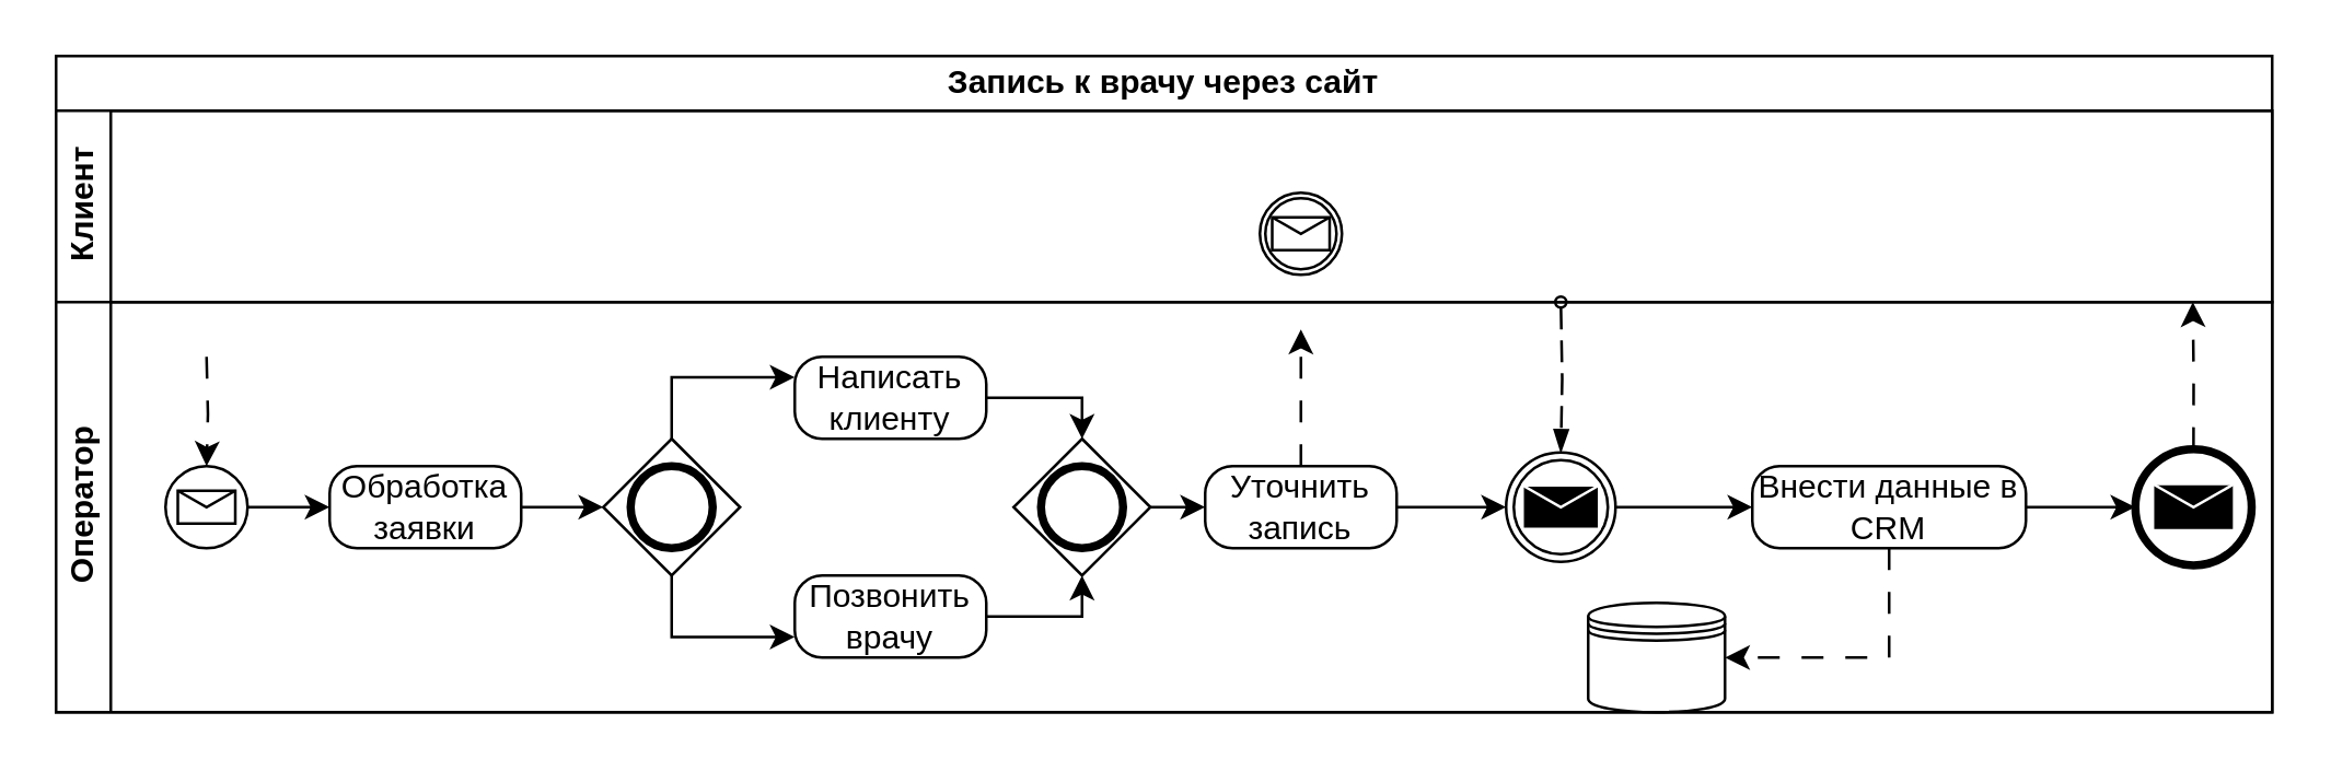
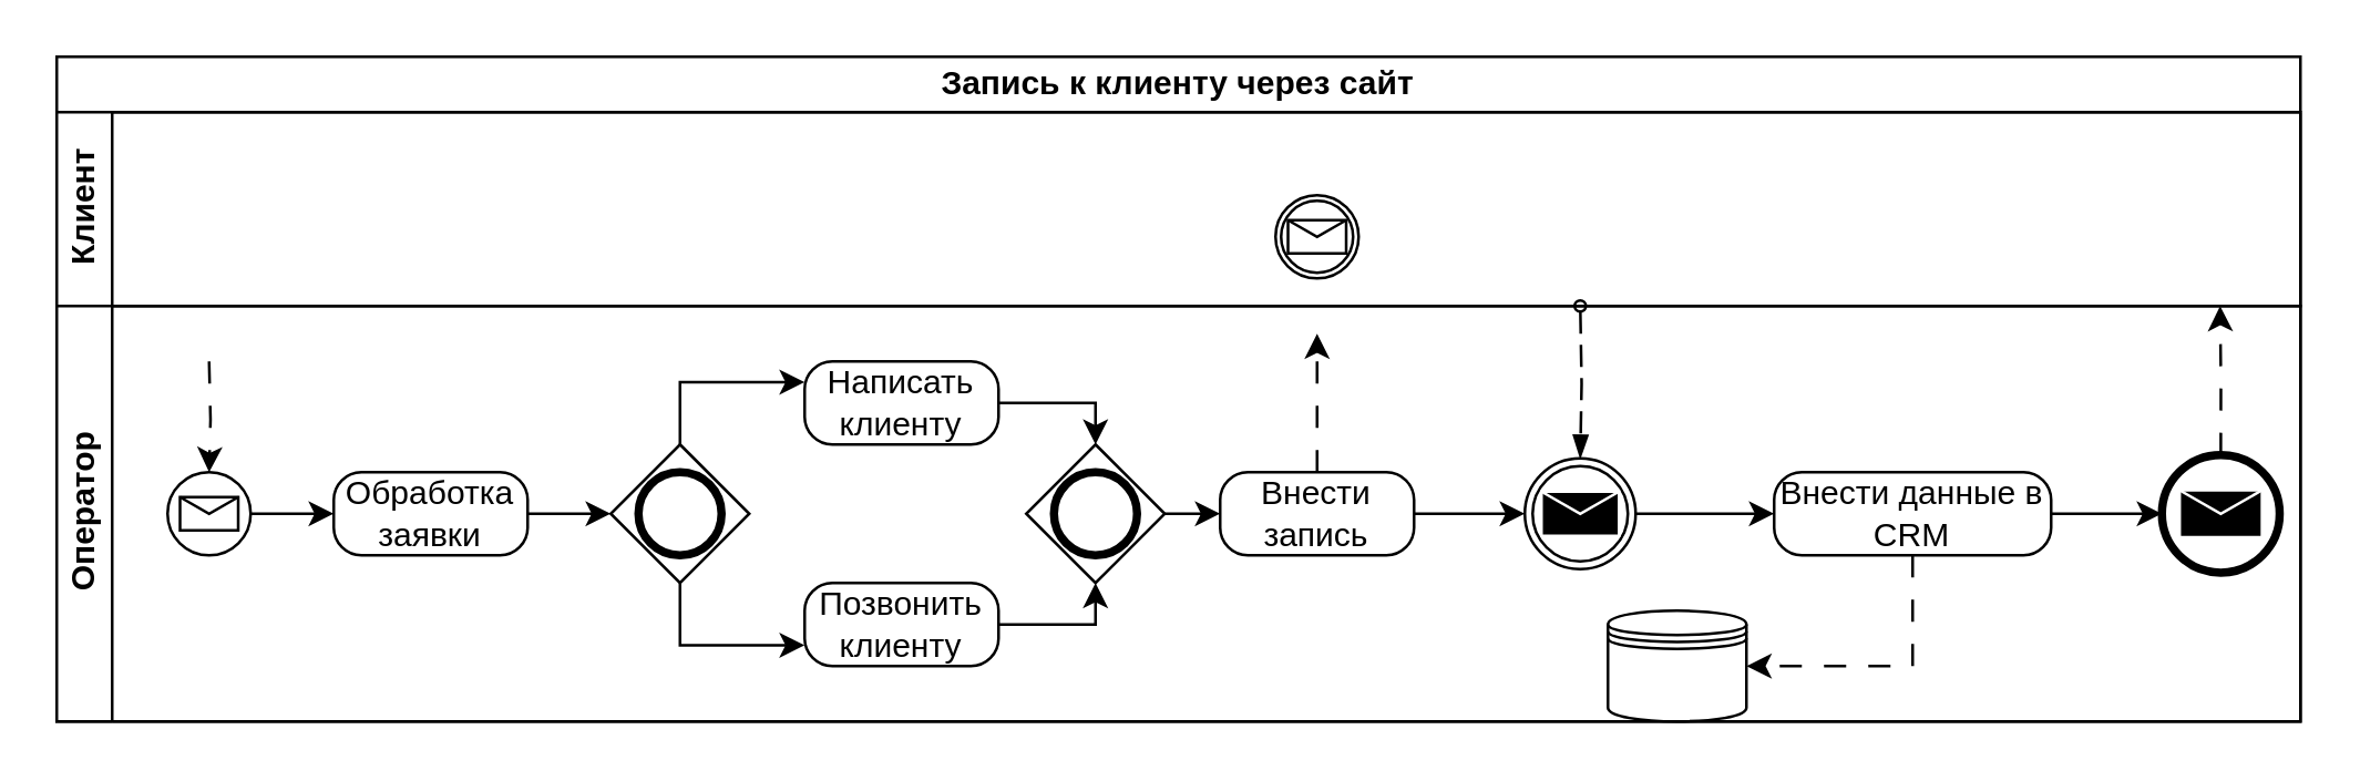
  <mxCell id="0" />
  <mxCell id="1" parent="0" />
- <mxCell id="2" value="Запись к врачу через сайт" style="swimlane;html=1;childLayout=stackLayout;resizeParent=1;resizeParentMax=0;horizontal=1;startSize=20;horizontalStack=0;whiteSpace=wrap;" parent="1" vertex="1"><mxGeometry x="20" y="20" width="810" height="240" as="geometry" /></mxCell>
+ <mxCell id="2" value="Запись к клиенту через сайт" style="swimlane;html=1;childLayout=stackLayout;resizeParent=1;resizeParentMax=0;horizontal=1;startSize=20;horizontalStack=0;whiteSpace=wrap;" parent="1" vertex="1"><mxGeometry x="20" y="20" width="810" height="240" as="geometry" /></mxCell>
  <mxCell id="3" value="Клиент" style="swimlane;html=1;startSize=20;horizontal=0;" parent="2" vertex="1"><mxGeometry y="20" width="810" height="70" as="geometry" /></mxCell>
  <mxCell id="4" value="" style="points=[[0.145,0.145,0],[0.5,0,0],[0.855,0.145,0],[1,0.5,0],[0.855,0.855,0],[0.5,1,0],[0.145,0.855,0],[0,0.5,0]];shape=mxgraph.bpmn.event;html=1;verticalLabelPosition=bottom;labelBackgroundColor=#ffffff;verticalAlign=top;align=center;perimeter=ellipsePerimeter;outlineConnect=0;aspect=fixed;outline=boundInt;symbol=message;" parent="3" vertex="1"><mxGeometry x="440" y="30" width="30" height="30" as="geometry" /></mxCell>
  <mxCell id="5" value="Оператор" style="swimlane;html=1;startSize=20;horizontal=0;" parent="2" vertex="1"><mxGeometry y="90" width="810" height="150" as="geometry" /></mxCell>
  <mxCell id="6" style="edgeStyle=orthogonalEdgeStyle;rounded=0;orthogonalLoop=1;jettySize=auto;html=1;dashed=1;dashPattern=8 8;entryX=0.5;entryY=0;entryDx=0;entryDy=0;entryPerimeter=0;" parent="5" target="7" edge="1"><mxGeometry relative="1" as="geometry"><mxPoint x="55" y="-20" as="targetPoint" /><mxPoint x="55" y="20" as="sourcePoint" /></mxGeometry></mxCell>
  <mxCell id="7" value="" style="points=[[0.145,0.145,0],[0.5,0,0],[0.855,0.145,0],[1,0.5,0],[0.855,0.855,0],[0.5,1,0],[0.145,0.855,0],[0,0.5,0]];shape=mxgraph.bpmn.event;html=1;verticalLabelPosition=bottom;labelBackgroundColor=#ffffff;verticalAlign=top;align=center;perimeter=ellipsePerimeter;outlineConnect=0;aspect=fixed;outline=standard;symbol=message;" parent="5" vertex="1"><mxGeometry x="40" y="60" width="30" height="30" as="geometry" /></mxCell>
  <mxCell id="8" value="Обработка&lt;br&gt;заявки" style="points=[[0.25,0,0],[0.5,0,0],[0.75,0,0],[1,0.25,0],[1,0.5,0],[1,0.75,0],[0.75,1,0],[0.5,1,0],[0.25,1,0],[0,0.75,0],[0,0.5,0],[0,0.25,0]];shape=mxgraph.bpmn.task;whiteSpace=wrap;rectStyle=rounded;size=10;html=1;container=1;expand=0;collapsible=0;taskMarker=abstract;" parent="5" vertex="1"><mxGeometry x="100" y="60" width="70" height="30" as="geometry" /></mxCell>
  <mxCell id="9" value="Написать клиенту" style="points=[[0.25,0,0],[0.5,0,0],[0.75,0,0],[1,0.25,0],[1,0.5,0],[1,0.75,0],[0.75,1,0],[0.5,1,0],[0.25,1,0],[0,0.75,0],[0,0.5,0],[0,0.25,0]];shape=mxgraph.bpmn.task;whiteSpace=wrap;rectStyle=rounded;size=10;html=1;container=1;expand=0;collapsible=0;taskMarker=abstract;" parent="5" vertex="1"><mxGeometry x="270" y="20" width="70" height="30" as="geometry" /></mxCell>
- <mxCell id="10" value="Позвонить&lt;br&gt;врачу" style="points=[[0.25,0,0],[0.5,0,0],[0.75,0,0],[1,0.25,0],[1,0.5,0],[1,0.75,0],[0.75,1,0],[0.5,1,0],[0.25,1,0],[0,0.75,0],[0,0.5,0],[0,0.25,0]];shape=mxgraph.bpmn.task;whiteSpace=wrap;rectStyle=rounded;size=10;html=1;container=1;expand=0;collapsible=0;taskMarker=abstract;" parent="5" vertex="1"><mxGeometry x="270" y="100" width="70" height="30" as="geometry" /></mxCell>
+ <mxCell id="10" value="Позвонить&lt;br&gt;клиенту" style="points=[[0.25,0,0],[0.5,0,0],[0.75,0,0],[1,0.25,0],[1,0.5,0],[1,0.75,0],[0.75,1,0],[0.5,1,0],[0.25,1,0],[0,0.75,0],[0,0.5,0],[0,0.25,0]];shape=mxgraph.bpmn.task;whiteSpace=wrap;rectStyle=rounded;size=10;html=1;container=1;expand=0;collapsible=0;taskMarker=abstract;" parent="5" vertex="1"><mxGeometry x="270" y="100" width="70" height="30" as="geometry" /></mxCell>
  <mxCell id="11" value="" style="points=[[0.25,0.25,0],[0.5,0,0],[0.75,0.25,0],[1,0.5,0],[0.75,0.75,0],[0.5,1,0],[0.25,0.75,0],[0,0.5,0]];shape=mxgraph.bpmn.gateway2;html=1;verticalLabelPosition=bottom;labelBackgroundColor=#ffffff;verticalAlign=top;align=center;perimeter=rhombusPerimeter;outlineConnect=0;outline=end;symbol=general;" parent="5" vertex="1"><mxGeometry x="200" y="50" width="50" height="50" as="geometry" /></mxCell>
  <mxCell id="12" value="" style="points=[[0.25,0.25,0],[0.5,0,0],[0.75,0.25,0],[1,0.5,0],[0.75,0.75,0],[0.5,1,0],[0.25,0.75,0],[0,0.5,0]];shape=mxgraph.bpmn.gateway2;html=1;verticalLabelPosition=bottom;labelBackgroundColor=#ffffff;verticalAlign=top;align=center;perimeter=rhombusPerimeter;outlineConnect=0;outline=end;symbol=general;" parent="5" vertex="1"><mxGeometry x="350" y="50" width="50" height="50" as="geometry" /></mxCell>
- <mxCell id="13" value="Уточнить запись" style="points=[[0.25,0,0],[0.5,0,0],[0.75,0,0],[1,0.25,0],[1,0.5,0],[1,0.75,0],[0.75,1,0],[0.5,1,0],[0.25,1,0],[0,0.75,0],[0,0.5,0],[0,0.25,0]];shape=mxgraph.bpmn.task;whiteSpace=wrap;rectStyle=rounded;size=10;html=1;container=1;expand=0;collapsible=0;taskMarker=abstract;" parent="5" vertex="1"><mxGeometry x="420" y="60" width="70" height="30" as="geometry" /></mxCell>
+ <mxCell id="13" value="Внести запись" style="points=[[0.25,0,0],[0.5,0,0],[0.75,0,0],[1,0.25,0],[1,0.5,0],[1,0.75,0],[0.75,1,0],[0.5,1,0],[0.25,1,0],[0,0.75,0],[0,0.5,0],[0,0.25,0]];shape=mxgraph.bpmn.task;whiteSpace=wrap;rectStyle=rounded;size=10;html=1;container=1;expand=0;collapsible=0;taskMarker=abstract;" parent="5" vertex="1"><mxGeometry x="420" y="60" width="70" height="30" as="geometry" /></mxCell>
  <mxCell id="14" value="" style="points=[[0.145,0.145,0],[0.5,0,0],[0.855,0.145,0],[1,0.5,0],[0.855,0.855,0],[0.5,1,0],[0.145,0.855,0],[0,0.5,0]];shape=mxgraph.bpmn.event;html=1;verticalLabelPosition=bottom;labelBackgroundColor=#ffffff;verticalAlign=top;align=center;perimeter=ellipsePerimeter;outlineConnect=0;aspect=fixed;outline=throwing;symbol=message;" parent="5" vertex="1"><mxGeometry x="530" y="55" width="40" height="40" as="geometry" /></mxCell>
  <mxCell id="15" style="edgeStyle=orthogonalEdgeStyle;rounded=0;orthogonalLoop=1;jettySize=auto;html=1;exitX=0.5;exitY=1;exitDx=0;exitDy=0;exitPerimeter=0;entryX=1;entryY=0.5;entryDx=0;entryDy=0;dashed=1;dashPattern=8 8;" parent="5" source="16" target="17" edge="1"><mxGeometry relative="1" as="geometry" /></mxCell>
  <mxCell id="16" value="Внести данные в CRM" style="points=[[0.25,0,0],[0.5,0,0],[0.75,0,0],[1,0.25,0],[1,0.5,0],[1,0.75,0],[0.75,1,0],[0.5,1,0],[0.25,1,0],[0,0.75,0],[0,0.5,0],[0,0.25,0]];shape=mxgraph.bpmn.task;whiteSpace=wrap;rectStyle=rounded;size=10;html=1;container=1;expand=0;collapsible=0;taskMarker=abstract;" parent="5" vertex="1"><mxGeometry x="620" y="60" width="100" height="30" as="geometry" /></mxCell>
  <mxCell id="17" value="" style="shape=datastore;html=1;labelPosition=center;verticalLabelPosition=bottom;align=center;verticalAlign=top;" parent="5" vertex="1"><mxGeometry x="560" y="110" width="50" height="40" as="geometry" /></mxCell>
  <mxCell id="18" style="edgeStyle=orthogonalEdgeStyle;rounded=0;orthogonalLoop=1;jettySize=auto;html=1;exitX=1;exitY=0.5;exitDx=0;exitDy=0;exitPerimeter=0;entryX=0;entryY=0.5;entryDx=0;entryDy=0;entryPerimeter=0;" parent="5" source="14" target="16" edge="1"><mxGeometry relative="1" as="geometry" /></mxCell>
  <mxCell id="19" style="edgeStyle=orthogonalEdgeStyle;rounded=0;orthogonalLoop=1;jettySize=auto;html=1;exitX=0.5;exitY=0;exitDx=0;exitDy=0;exitPerimeter=0;dashed=1;dashPattern=8 8;" parent="5" source="20" edge="1"><mxGeometry relative="1" as="geometry"><mxPoint x="781" as="targetPoint" /></mxGeometry></mxCell>
  <mxCell id="20" value="" style="points=[[0.145,0.145,0],[0.5,0,0],[0.855,0.145,0],[1,0.5,0],[0.855,0.855,0],[0.5,1,0],[0.145,0.855,0],[0,0.5,0]];shape=mxgraph.bpmn.event;html=1;verticalLabelPosition=bottom;labelBackgroundColor=#ffffff;verticalAlign=top;align=center;perimeter=ellipsePerimeter;outlineConnect=0;aspect=fixed;outline=end;symbol=message;" parent="5" vertex="1"><mxGeometry x="760" y="53.75" width="42.5" height="42.5" as="geometry" /></mxCell>
  <mxCell id="21" style="edgeStyle=orthogonalEdgeStyle;rounded=0;orthogonalLoop=1;jettySize=auto;html=1;exitX=1;exitY=0.5;exitDx=0;exitDy=0;exitPerimeter=0;entryX=0;entryY=0.5;entryDx=0;entryDy=0;entryPerimeter=0;" parent="5" source="16" target="20" edge="1"><mxGeometry relative="1" as="geometry" /></mxCell>
  <mxCell id="22" style="edgeStyle=orthogonalEdgeStyle;rounded=0;orthogonalLoop=1;jettySize=auto;html=1;exitX=1;exitY=0.5;exitDx=0;exitDy=0;exitPerimeter=0;entryX=0;entryY=0.5;entryDx=0;entryDy=0;entryPerimeter=0;" parent="5" source="7" target="8" edge="1"><mxGeometry relative="1" as="geometry" /></mxCell>
  <mxCell id="23" style="edgeStyle=orthogonalEdgeStyle;rounded=0;orthogonalLoop=1;jettySize=auto;html=1;exitX=1;exitY=0.5;exitDx=0;exitDy=0;exitPerimeter=0;entryX=0;entryY=0.5;entryDx=0;entryDy=0;entryPerimeter=0;" parent="5" source="8" target="11" edge="1"><mxGeometry relative="1" as="geometry" /></mxCell>
  <mxCell id="24" style="edgeStyle=orthogonalEdgeStyle;rounded=0;orthogonalLoop=1;jettySize=auto;html=1;exitX=0.5;exitY=0;exitDx=0;exitDy=0;exitPerimeter=0;entryX=0;entryY=0.25;entryDx=0;entryDy=0;entryPerimeter=0;" parent="5" source="11" target="9" edge="1"><mxGeometry relative="1" as="geometry"><mxPoint x="225" y="30" as="targetPoint" /></mxGeometry></mxCell>
  <mxCell id="25" style="edgeStyle=orthogonalEdgeStyle;rounded=0;orthogonalLoop=1;jettySize=auto;html=1;exitX=0.5;exitY=0;exitDx=0;exitDy=0;exitPerimeter=0;entryX=0.5;entryY=1;entryDx=0;entryDy=0;entryPerimeter=0;dashed=1;dashPattern=8 8;" parent="5" source="13" edge="1"><mxGeometry relative="1" as="geometry"><mxPoint x="455" y="10" as="targetPoint" /></mxGeometry></mxCell>
  <mxCell id="26" value="" style="dashed=1;dashPattern=8 4;endArrow=blockThin;endFill=1;startArrow=oval;startFill=0;endSize=6;startSize=4;html=1;rounded=0;edgeStyle=orthogonalEdgeStyle;entryX=0.5;entryY=0;entryDx=0;entryDy=0;entryPerimeter=0;" parent="5" target="14" edge="1"><mxGeometry width="160" relative="1" as="geometry"><mxPoint x="550" as="sourcePoint" /><mxPoint x="600" y="80" as="targetPoint" /></mxGeometry></mxCell>
  <mxCell id="27" style="edgeStyle=orthogonalEdgeStyle;rounded=0;orthogonalLoop=1;jettySize=auto;html=1;exitX=0.5;exitY=1;exitDx=0;exitDy=0;exitPerimeter=0;entryX=0;entryY=0.75;entryDx=0;entryDy=0;entryPerimeter=0;" parent="5" source="11" target="10" edge="1"><mxGeometry relative="1" as="geometry" /></mxCell>
  <mxCell id="28" style="edgeStyle=orthogonalEdgeStyle;rounded=0;orthogonalLoop=1;jettySize=auto;html=1;exitX=1;exitY=0.5;exitDx=0;exitDy=0;exitPerimeter=0;entryX=0.5;entryY=1;entryDx=0;entryDy=0;entryPerimeter=0;" parent="5" source="10" target="12" edge="1"><mxGeometry relative="1" as="geometry" /></mxCell>
  <mxCell id="29" style="edgeStyle=orthogonalEdgeStyle;rounded=0;orthogonalLoop=1;jettySize=auto;html=1;exitX=1;exitY=0.5;exitDx=0;exitDy=0;exitPerimeter=0;entryX=0.5;entryY=0;entryDx=0;entryDy=0;entryPerimeter=0;" parent="5" source="9" target="12" edge="1"><mxGeometry relative="1" as="geometry" /></mxCell>
  <mxCell id="30" style="edgeStyle=orthogonalEdgeStyle;rounded=0;orthogonalLoop=1;jettySize=auto;html=1;exitX=1;exitY=0.5;exitDx=0;exitDy=0;exitPerimeter=0;entryX=0;entryY=0.5;entryDx=0;entryDy=0;entryPerimeter=0;" parent="5" source="12" target="13" edge="1"><mxGeometry relative="1" as="geometry" /></mxCell>
  <mxCell id="31" style="edgeStyle=orthogonalEdgeStyle;rounded=0;orthogonalLoop=1;jettySize=auto;html=1;exitX=1;exitY=0.5;exitDx=0;exitDy=0;exitPerimeter=0;entryX=0;entryY=0.5;entryDx=0;entryDy=0;entryPerimeter=0;" parent="5" source="13" target="14" edge="1"><mxGeometry relative="1" as="geometry" /></mxCell>
